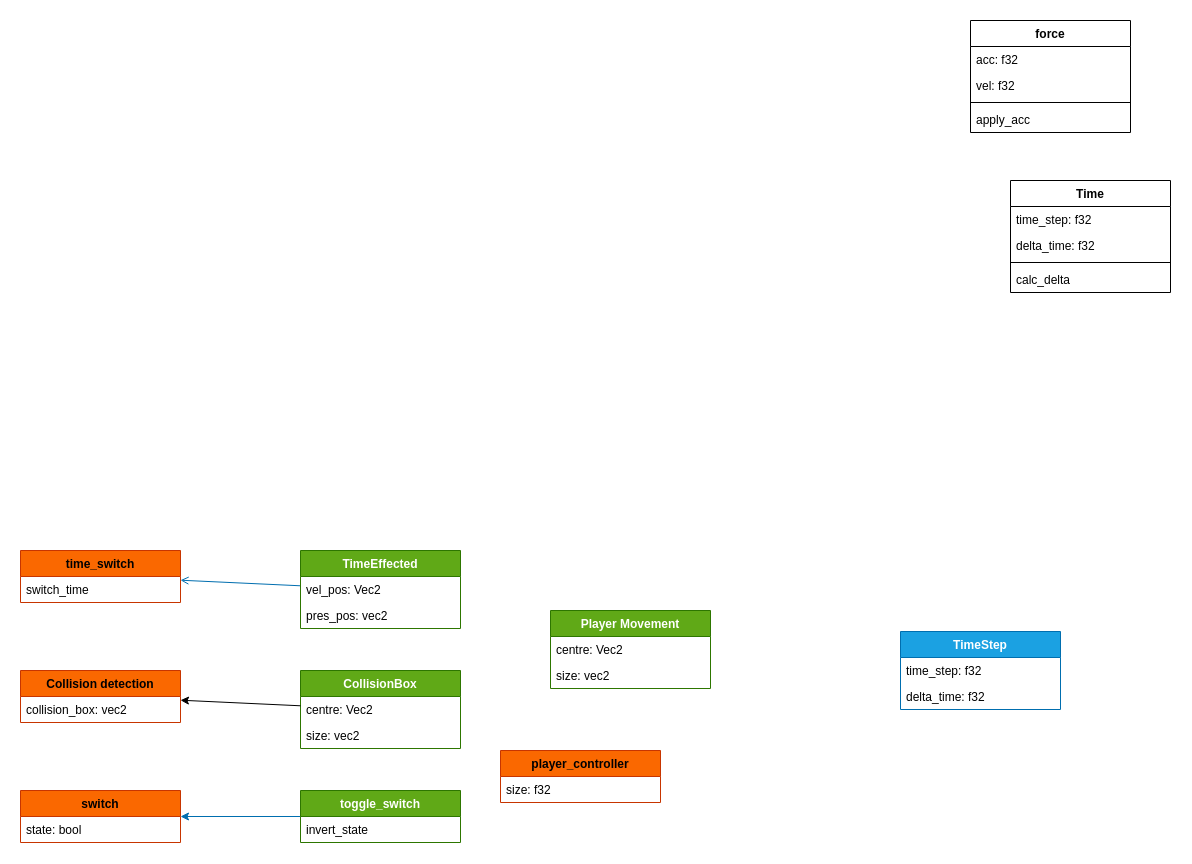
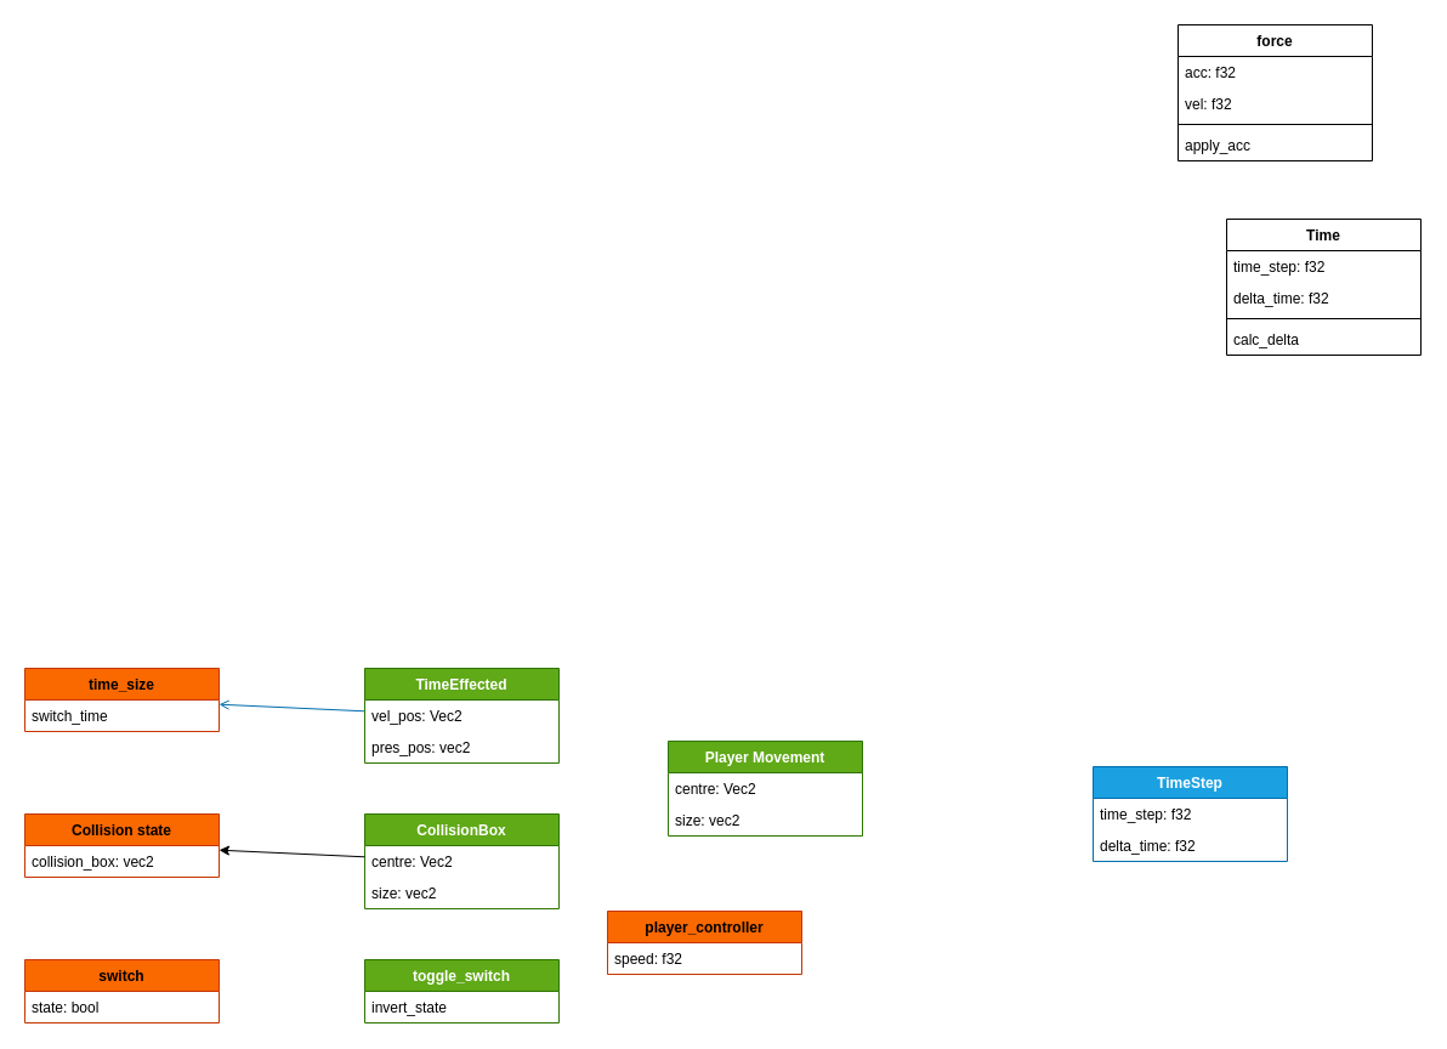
  <mxCell id="0" />
  <mxCell id="1" parent="0" />
  <mxCell id="2" value="Time" style="swimlane;fontStyle=1;align=center;verticalAlign=top;childLayout=stackLayout;horizontal=1;startSize=26;horizontalStack=0;resizeParent=1;resizeParentMax=0;resizeLast=0;collapsible=1;marginBottom=0;" parent="1" vertex="1"><mxGeometry x="1010" y="180" width="160" height="112" as="geometry" /></mxCell>
  <mxCell id="3" value="time_step: f32" style="text;strokeColor=none;fillColor=none;align=left;verticalAlign=top;spacingLeft=4;spacingRight=4;overflow=hidden;rotatable=0;points=[[0,0.5],[1,0.5]];portConstraint=eastwest;" parent="2" vertex="1"><mxGeometry y="26" width="160" height="26" as="geometry" /></mxCell>
  <mxCell id="4" value="delta_time: f32" style="text;strokeColor=none;fillColor=none;align=left;verticalAlign=top;spacingLeft=4;spacingRight=4;overflow=hidden;rotatable=0;points=[[0,0.5],[1,0.5]];portConstraint=eastwest;" parent="2" vertex="1"><mxGeometry y="52" width="160" height="26" as="geometry" /></mxCell>
  <mxCell id="5" value="" style="line;strokeWidth=1;fillColor=none;align=left;verticalAlign=middle;spacingTop=-1;spacingLeft=3;spacingRight=3;rotatable=0;labelPosition=right;points=[];portConstraint=eastwest;" parent="2" vertex="1"><mxGeometry y="78" width="160" height="8" as="geometry" /></mxCell>
  <mxCell id="6" value="calc_delta" style="text;strokeColor=none;fillColor=none;align=left;verticalAlign=top;spacingLeft=4;spacingRight=4;overflow=hidden;rotatable=0;points=[[0,0.5],[1,0.5]];portConstraint=eastwest;" parent="2" vertex="1"><mxGeometry y="86" width="160" height="26" as="geometry" /></mxCell>
  <mxCell id="7" value="force" style="swimlane;fontStyle=1;align=center;verticalAlign=top;childLayout=stackLayout;horizontal=1;startSize=26;horizontalStack=0;resizeParent=1;resizeParentMax=0;resizeLast=0;collapsible=1;marginBottom=0;" parent="1" vertex="1"><mxGeometry x="970" y="20" width="160" height="112" as="geometry" /></mxCell>
  <mxCell id="8" value="acc: f32" style="text;strokeColor=none;fillColor=none;align=left;verticalAlign=top;spacingLeft=4;spacingRight=4;overflow=hidden;rotatable=0;points=[[0,0.5],[1,0.5]];portConstraint=eastwest;" parent="7" vertex="1"><mxGeometry y="26" width="160" height="26" as="geometry" /></mxCell>
  <mxCell id="9" value="vel: f32" style="text;strokeColor=none;fillColor=none;align=left;verticalAlign=top;spacingLeft=4;spacingRight=4;overflow=hidden;rotatable=0;points=[[0,0.5],[1,0.5]];portConstraint=eastwest;" parent="7" vertex="1"><mxGeometry y="52" width="160" height="26" as="geometry" /></mxCell>
  <mxCell id="10" value="" style="line;strokeWidth=1;fillColor=none;align=left;verticalAlign=middle;spacingTop=-1;spacingLeft=3;spacingRight=3;rotatable=0;labelPosition=right;points=[];portConstraint=eastwest;" parent="7" vertex="1"><mxGeometry y="78" width="160" height="8" as="geometry" /></mxCell>
  <mxCell id="11" value="apply_acc" style="text;strokeColor=none;fillColor=none;align=left;verticalAlign=top;spacingLeft=4;spacingRight=4;overflow=hidden;rotatable=0;points=[[0,0.5],[1,0.5]];portConstraint=eastwest;" parent="7" vertex="1"><mxGeometry y="86" width="160" height="26" as="geometry" /></mxCell>
  <mxCell id="12" style="edgeStyle=none;html=1;fillColor=#1ba1e2;strokeColor=#006EAF;endArrow=open;" parent="1" source="18" target="13" edge="1"><mxGeometry relative="1" as="geometry"><mxPoint x="426" y="544.681" as="sourcePoint" /></mxGeometry></mxCell>
- <mxCell id="13" value="time_switch" style="swimlane;fontStyle=1;align=center;verticalAlign=top;childLayout=stackLayout;horizontal=1;startSize=26;horizontalStack=0;resizeParent=1;resizeParentMax=0;resizeLast=0;collapsible=1;marginBottom=0;fillColor=#fa6800;fontColor=#000000;strokeColor=#C73500;" parent="1" vertex="1"><mxGeometry x="20" y="550" width="160" height="52" as="geometry" /></mxCell>
+ <mxCell id="13" value="time_size" style="swimlane;fontStyle=1;align=center;verticalAlign=top;childLayout=stackLayout;horizontal=1;startSize=26;horizontalStack=0;resizeParent=1;resizeParentMax=0;resizeLast=0;collapsible=1;marginBottom=0;fillColor=#fa6800;fontColor=#000000;strokeColor=#C73500;" parent="1" vertex="1"><mxGeometry x="20" y="550" width="160" height="52" as="geometry" /></mxCell>
  <mxCell id="14" value="switch_time" style="text;strokeColor=none;fillColor=none;align=left;verticalAlign=top;spacingLeft=4;spacingRight=4;overflow=hidden;rotatable=0;points=[[0,0.5],[1,0.5]];portConstraint=eastwest;" parent="13" vertex="1"><mxGeometry y="26" width="160" height="26" as="geometry" /></mxCell>
  <mxCell id="15" value="TimeStep" style="swimlane;fontStyle=1;align=center;verticalAlign=top;childLayout=stackLayout;horizontal=1;startSize=26;horizontalStack=0;resizeParent=1;resizeParentMax=0;resizeLast=0;collapsible=1;marginBottom=0;fillColor=#1ba1e2;fontColor=#ffffff;strokeColor=#006EAF;" parent="1" vertex="1"><mxGeometry x="900" y="631" width="160" height="78" as="geometry" /></mxCell>
  <mxCell id="16" value="time_step: f32" style="text;strokeColor=none;fillColor=none;align=left;verticalAlign=top;spacingLeft=4;spacingRight=4;overflow=hidden;rotatable=0;points=[[0,0.5],[1,0.5]];portConstraint=eastwest;" parent="15" vertex="1"><mxGeometry y="26" width="160" height="26" as="geometry" /></mxCell>
  <mxCell id="17" value="delta_time: f32" style="text;strokeColor=none;fillColor=none;align=left;verticalAlign=top;spacingLeft=4;spacingRight=4;overflow=hidden;rotatable=0;points=[[0,0.5],[1,0.5]];portConstraint=eastwest;" parent="15" vertex="1"><mxGeometry y="52" width="160" height="26" as="geometry" /></mxCell>
  <mxCell id="18" value="TimeEffected" style="swimlane;fontStyle=1;align=center;verticalAlign=top;childLayout=stackLayout;horizontal=1;startSize=26;horizontalStack=0;resizeParent=1;resizeParentMax=0;resizeLast=0;collapsible=1;marginBottom=0;fillColor=#60a917;fontColor=#ffffff;strokeColor=#2D7600;" parent="1" vertex="1"><mxGeometry x="300" y="550" width="160" height="78" as="geometry" /></mxCell>
  <mxCell id="19" value="vel_pos: Vec2" style="text;strokeColor=none;fillColor=none;align=left;verticalAlign=top;spacingLeft=4;spacingRight=4;overflow=hidden;rotatable=0;points=[[0,0.5],[1,0.5]];portConstraint=eastwest;" parent="18" vertex="1"><mxGeometry y="26" width="160" height="26" as="geometry" /></mxCell>
  <mxCell id="20" value="pres_pos: vec2" style="text;strokeColor=none;fillColor=none;align=left;verticalAlign=top;spacingLeft=4;spacingRight=4;overflow=hidden;rotatable=0;points=[[0,0.5],[1,0.5]];portConstraint=eastwest;" parent="18" vertex="1"><mxGeometry y="52" width="160" height="26" as="geometry" /></mxCell>
- <mxCell id="21" style="edgeStyle=none;html=1;fillColor=#1ba1e2;strokeColor=#006EAF;" parent="1" source="24" target="22" edge="1"><mxGeometry relative="1" as="geometry"><mxPoint x="440" y="760.681" as="sourcePoint" /></mxGeometry></mxCell>
  <mxCell id="22" value="switch" style="swimlane;fontStyle=1;align=center;verticalAlign=top;childLayout=stackLayout;horizontal=1;startSize=26;horizontalStack=0;resizeParent=1;resizeParentMax=0;resizeLast=0;collapsible=1;marginBottom=0;fillColor=#fa6800;fontColor=#000000;strokeColor=#C73500;" parent="1" vertex="1"><mxGeometry x="20" y="790" width="160" height="52" as="geometry" /></mxCell>
  <mxCell id="23" value="state: bool" style="text;strokeColor=none;fillColor=none;align=left;verticalAlign=top;spacingLeft=4;spacingRight=4;overflow=hidden;rotatable=0;points=[[0,0.5],[1,0.5]];portConstraint=eastwest;" parent="22" vertex="1"><mxGeometry y="26" width="160" height="26" as="geometry" /></mxCell>
  <mxCell id="24" value="toggle_switch&#10;" style="swimlane;fontStyle=1;align=center;verticalAlign=top;childLayout=stackLayout;horizontal=1;startSize=26;horizontalStack=0;resizeParent=1;resizeParentMax=0;resizeLast=0;collapsible=1;marginBottom=0;fillColor=#60a917;fontColor=#ffffff;strokeColor=#2D7600;" parent="1" vertex="1"><mxGeometry x="300" y="790" width="160" height="52" as="geometry" /></mxCell>
  <mxCell id="25" value="invert_state" style="text;strokeColor=none;fillColor=none;align=left;verticalAlign=top;spacingLeft=4;spacingRight=4;overflow=hidden;rotatable=0;points=[[0,0.5],[1,0.5]];portConstraint=eastwest;" parent="24" vertex="1"><mxGeometry y="26" width="160" height="26" as="geometry" /></mxCell>
- <mxCell id="26" value="Collision detection" style="swimlane;fontStyle=1;align=center;verticalAlign=top;childLayout=stackLayout;horizontal=1;startSize=26;horizontalStack=0;resizeParent=1;resizeParentMax=0;resizeLast=0;collapsible=1;marginBottom=0;fillColor=#fa6800;fontColor=#000000;strokeColor=#C73500;" parent="1" vertex="1"><mxGeometry x="20" y="670" width="160" height="52" as="geometry" /></mxCell>
+ <mxCell id="26" value="Collision state" style="swimlane;fontStyle=1;align=center;verticalAlign=top;childLayout=stackLayout;horizontal=1;startSize=26;horizontalStack=0;resizeParent=1;resizeParentMax=0;resizeLast=0;collapsible=1;marginBottom=0;fillColor=#fa6800;fontColor=#000000;strokeColor=#C73500;" parent="1" vertex="1"><mxGeometry x="20" y="670" width="160" height="52" as="geometry" /></mxCell>
  <mxCell id="27" value="collision_box: vec2" style="text;strokeColor=none;fillColor=none;align=left;verticalAlign=top;spacingLeft=4;spacingRight=4;overflow=hidden;rotatable=0;points=[[0,0.5],[1,0.5]];portConstraint=eastwest;" parent="26" vertex="1"><mxGeometry y="26" width="160" height="26" as="geometry" /></mxCell>
  <mxCell id="28" value="player_controller" style="swimlane;fontStyle=1;align=center;verticalAlign=top;childLayout=stackLayout;horizontal=1;startSize=26;horizontalStack=0;resizeParent=1;resizeParentMax=0;resizeLast=0;collapsible=1;marginBottom=0;fillColor=#fa6800;fontColor=#000000;strokeColor=#C73500;" vertex="1" parent="1"><mxGeometry x="500" y="750" width="160" height="52" as="geometry" /></mxCell>
- <mxCell id="29" value="size: f32" style="text;strokeColor=none;fillColor=none;align=left;verticalAlign=top;spacingLeft=4;spacingRight=4;overflow=hidden;rotatable=0;points=[[0,0.5],[1,0.5]];portConstraint=eastwest;" vertex="1" parent="28"><mxGeometry y="26" width="160" height="26" as="geometry" /></mxCell>
+ <mxCell id="29" value="speed: f32" style="text;strokeColor=none;fillColor=none;align=left;verticalAlign=top;spacingLeft=4;spacingRight=4;overflow=hidden;rotatable=0;points=[[0,0.5],[1,0.5]];portConstraint=eastwest;" vertex="1" parent="28"><mxGeometry y="26" width="160" height="26" as="geometry" /></mxCell>
  <mxCell id="30" value="CollisionBox" style="swimlane;fontStyle=1;align=center;verticalAlign=top;childLayout=stackLayout;horizontal=1;startSize=26;horizontalStack=0;resizeParent=1;resizeParentMax=0;resizeLast=0;collapsible=1;marginBottom=0;fillColor=#60a917;fontColor=#ffffff;strokeColor=#2D7600;" vertex="1" parent="1"><mxGeometry x="300" y="670" width="160" height="78" as="geometry" /></mxCell>
  <mxCell id="31" value="centre: Vec2" style="text;strokeColor=none;fillColor=none;align=left;verticalAlign=top;spacingLeft=4;spacingRight=4;overflow=hidden;rotatable=0;points=[[0,0.5],[1,0.5]];portConstraint=eastwest;" vertex="1" parent="30"><mxGeometry y="26" width="160" height="26" as="geometry" /></mxCell>
  <mxCell id="32" value="size: vec2" style="text;strokeColor=none;fillColor=none;align=left;verticalAlign=top;spacingLeft=4;spacingRight=4;overflow=hidden;rotatable=0;points=[[0,0.5],[1,0.5]];portConstraint=eastwest;" vertex="1" parent="30"><mxGeometry y="52" width="160" height="26" as="geometry" /></mxCell>
  <mxCell id="33" style="edgeStyle=none;html=1;" edge="1" parent="1" source="31" target="26"><mxGeometry relative="1" as="geometry" /></mxCell>
  <mxCell id="34" value="Player Movement" style="swimlane;fontStyle=1;align=center;verticalAlign=top;childLayout=stackLayout;horizontal=1;startSize=26;horizontalStack=0;resizeParent=1;resizeParentMax=0;resizeLast=0;collapsible=1;marginBottom=0;fillColor=#60a917;fontColor=#ffffff;strokeColor=#2D7600;" vertex="1" parent="1"><mxGeometry x="550" y="610" width="160" height="78" as="geometry" /></mxCell>
  <mxCell id="35" value="centre: Vec2" style="text;strokeColor=none;fillColor=none;align=left;verticalAlign=top;spacingLeft=4;spacingRight=4;overflow=hidden;rotatable=0;points=[[0,0.5],[1,0.5]];portConstraint=eastwest;" vertex="1" parent="34"><mxGeometry y="26" width="160" height="26" as="geometry" /></mxCell>
  <mxCell id="36" value="size: vec2" style="text;strokeColor=none;fillColor=none;align=left;verticalAlign=top;spacingLeft=4;spacingRight=4;overflow=hidden;rotatable=0;points=[[0,0.5],[1,0.5]];portConstraint=eastwest;" vertex="1" parent="34"><mxGeometry y="52" width="160" height="26" as="geometry" /></mxCell>
